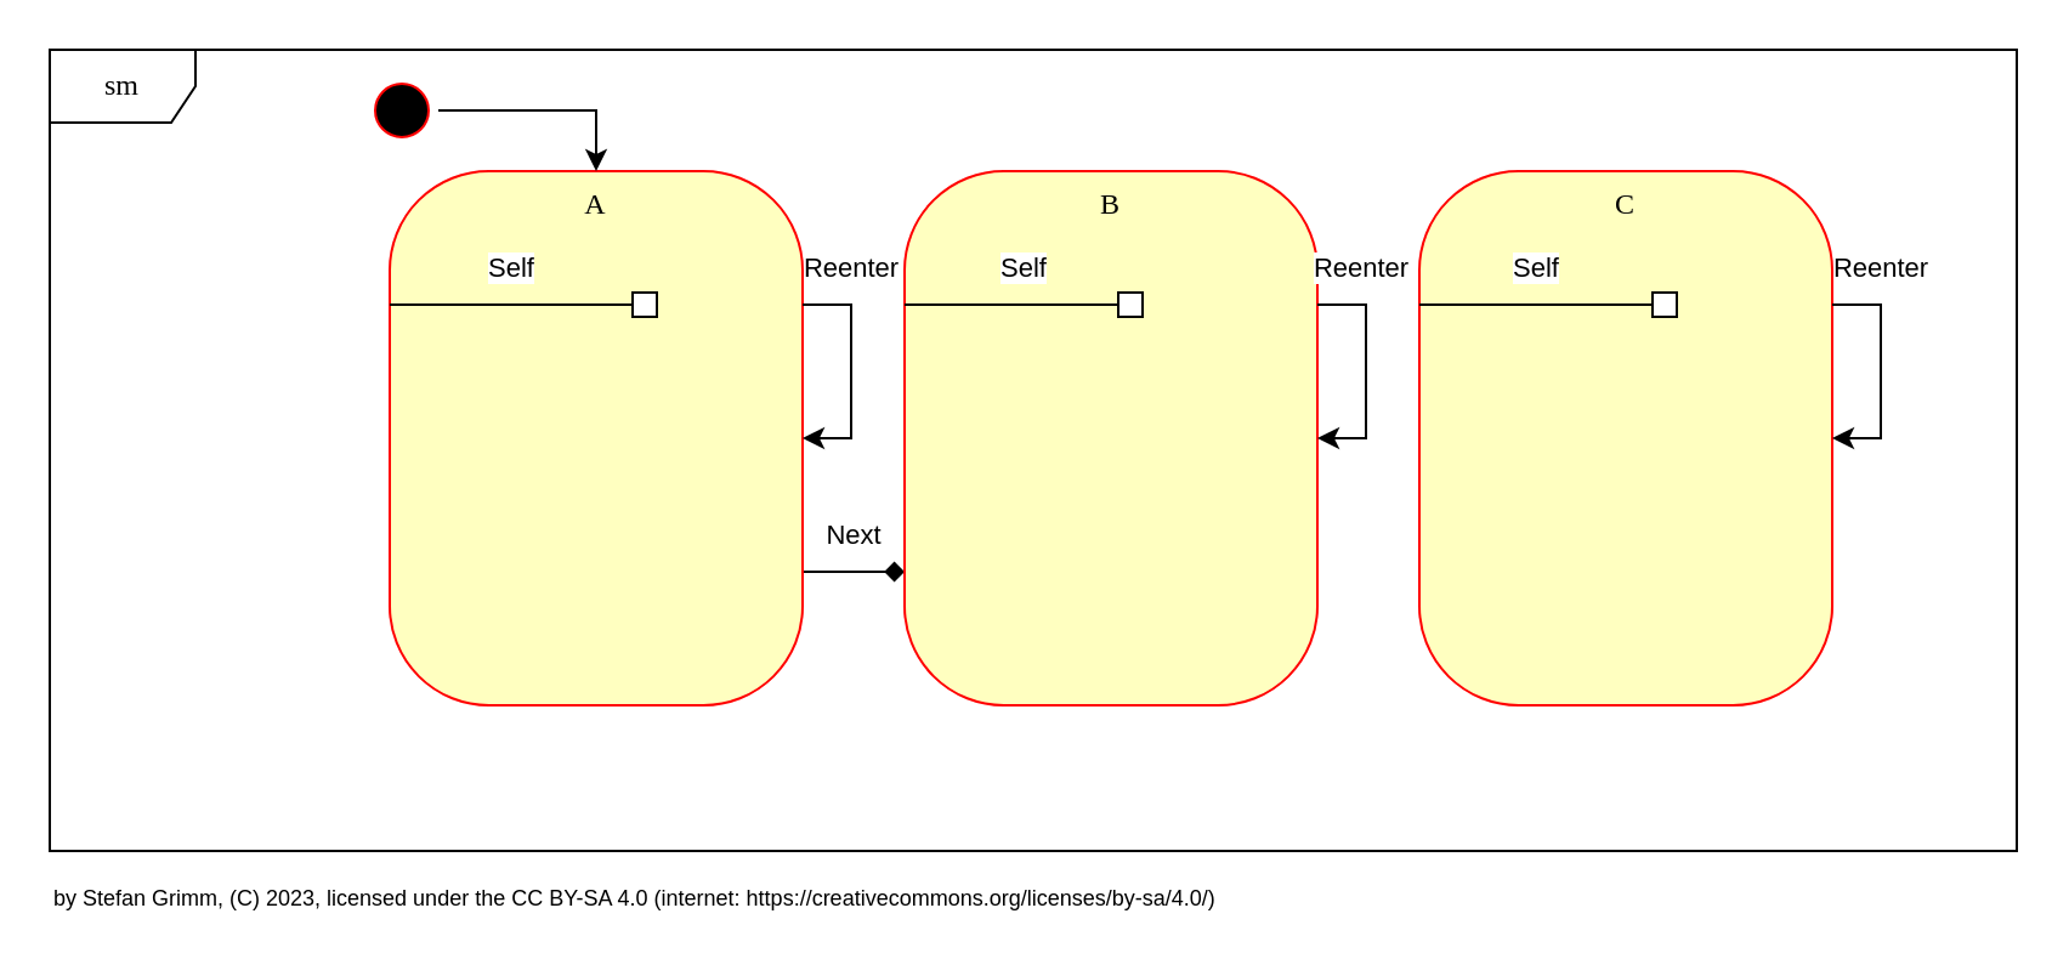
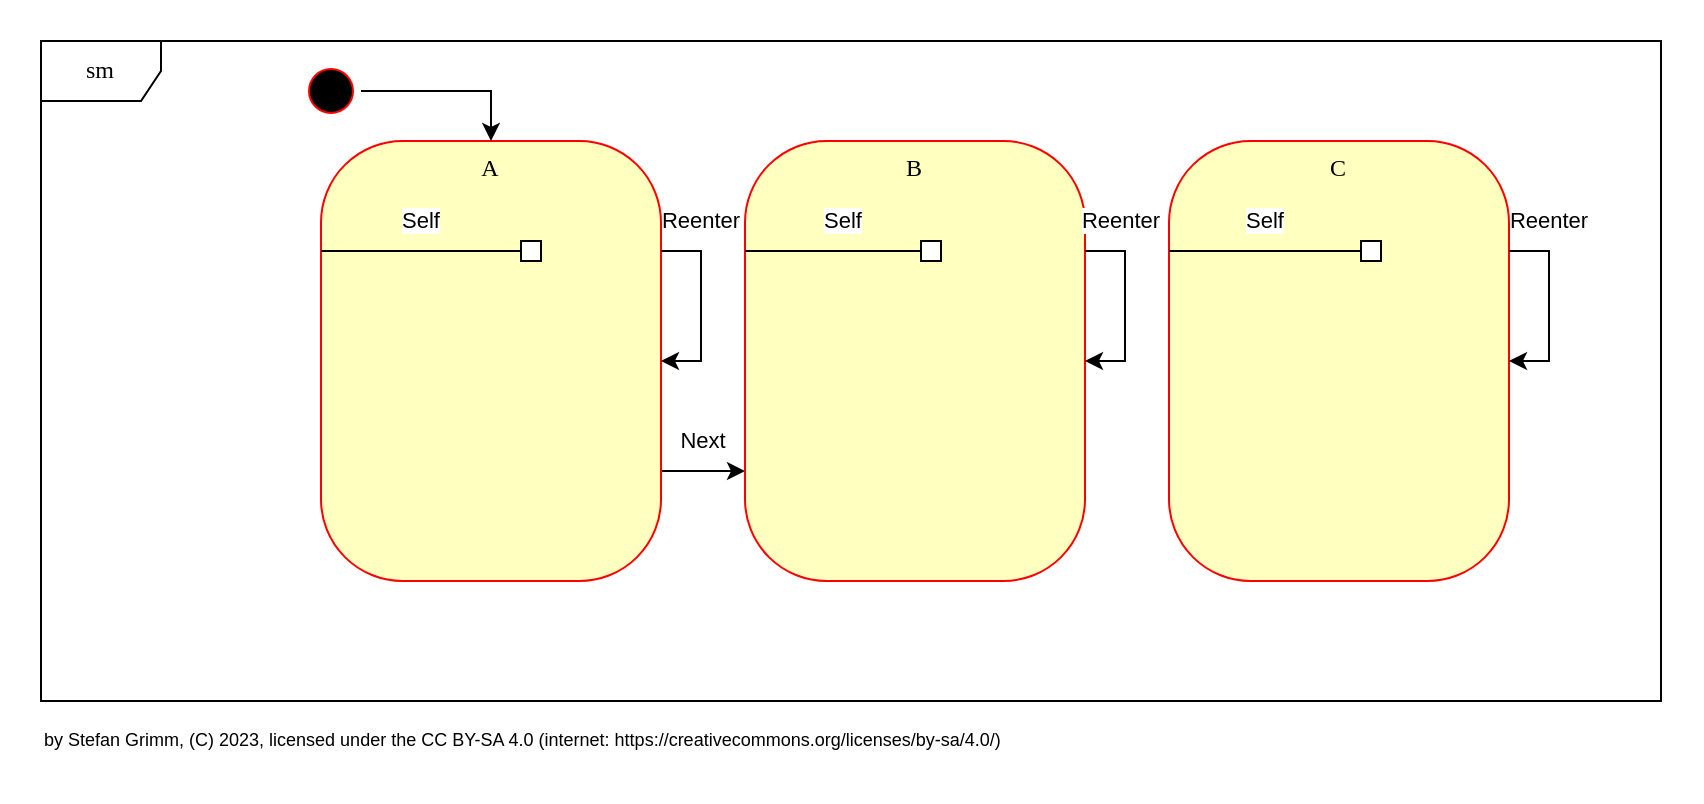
  <mxCell id="0" />
  <mxCell id="1" parent="0" />
  <mxCell id="2" value="sm" style="shape=umlFrame;whiteSpace=wrap;html=1;rounded=1;shadow=0;comic=0;labelBackgroundColor=none;strokeWidth=1;fontFamily=Verdana;fontSize=12;align=center;" parent="1" vertex="1"><mxGeometry x="20" y="20" width="810" height="330" as="geometry" /></mxCell>
- <mxCell id="3" value="Next" style="edgeStyle=orthogonalEdgeStyle;rounded=0;orthogonalLoop=1;jettySize=auto;html=1;entryX=0;entryY=0.75;entryDx=0;entryDy=0;exitX=1;exitY=0.75;exitDx=0;exitDy=0;endArrow=diamond;" parent="1" source="4" target="10" edge="1"><mxGeometry y="15" relative="1" as="geometry"><mxPoint as="offset" /></mxGeometry></mxCell>
+ <mxCell id="3" value="Next" style="edgeStyle=orthogonalEdgeStyle;rounded=0;orthogonalLoop=1;jettySize=auto;html=1;entryX=0;entryY=0.75;entryDx=0;entryDy=0;exitX=1;exitY=0.75;exitDx=0;exitDy=0;" parent="1" source="4" target="10" edge="1"><mxGeometry y="15" relative="1" as="geometry"><mxPoint as="offset" /></mxGeometry></mxCell>
  <mxCell id="4" value="A" style="rounded=1;whiteSpace=wrap;html=1;arcSize=24;fillColor=#ffffc0;strokeColor=#ff0000;shadow=0;comic=0;labelBackgroundColor=none;fontFamily=Verdana;fontSize=12;fontColor=#000000;align=center;verticalAlign=top;" parent="1" vertex="1"><mxGeometry x="160" y="70" width="170" height="220" as="geometry" /></mxCell>
  <mxCell id="5" style="edgeStyle=orthogonalEdgeStyle;rounded=0;orthogonalLoop=1;jettySize=auto;html=1;entryX=0.5;entryY=0;entryDx=0;entryDy=0;" parent="1" source="6" target="4" edge="1"><mxGeometry relative="1" as="geometry"><Array as="points"><mxPoint x="245" y="45" /></Array></mxGeometry></mxCell>
  <mxCell id="6" value="" style="ellipse;html=1;shape=startState;fillColor=#000000;strokeColor=#ff0000;rounded=1;shadow=0;comic=0;labelBackgroundColor=none;fontFamily=Verdana;fontSize=12;fontColor=#000000;align=center;direction=south;" parent="1" vertex="1"><mxGeometry x="150" y="30" width="30" height="30" as="geometry" /></mxCell>
  <mxCell id="7" value="Self" style="endArrow=none;html=1;rounded=0;exitX=0;exitY=0.5;exitDx=0;exitDy=0;entryX=0;entryY=0.25;entryDx=0;entryDy=0;" parent="1" source="9" target="4" edge="1"><mxGeometry y="-15" width="50" height="50" relative="1" as="geometry"><mxPoint x="350" y="220" as="sourcePoint" /><mxPoint x="400" y="310" as="targetPoint" /><Array as="points" /><mxPoint as="offset" /></mxGeometry></mxCell>
  <mxCell id="8" value="Reenter" style="edgeStyle=orthogonalEdgeStyle;rounded=0;orthogonalLoop=1;jettySize=auto;html=1;exitX=1;exitY=0.25;exitDx=0;exitDy=0;entryX=1;entryY=0.5;entryDx=0;entryDy=0;" parent="1" source="4" target="4" edge="1"><mxGeometry x="-0.579" y="-15" relative="1" as="geometry"><mxPoint x="15" y="-15" as="offset" /></mxGeometry></mxCell>
  <mxCell id="9" value="" style="whiteSpace=wrap;html=1;aspect=fixed;" parent="1" vertex="1"><mxGeometry x="260" y="120" width="10" height="10" as="geometry" /></mxCell>
  <mxCell id="10" value="B" style="rounded=1;whiteSpace=wrap;html=1;arcSize=24;fillColor=#ffffc0;strokeColor=#ff0000;shadow=0;comic=0;labelBackgroundColor=none;fontFamily=Verdana;fontSize=12;fontColor=#000000;align=center;verticalAlign=top;" parent="1" vertex="1"><mxGeometry x="372" y="70" width="170" height="220" as="geometry" /></mxCell>
  <mxCell id="11" value="Self" style="endArrow=none;html=1;rounded=0;exitX=0;exitY=0.5;exitDx=0;exitDy=0;entryX=0;entryY=0.25;entryDx=0;entryDy=0;" parent="1" source="13" target="10" edge="1"><mxGeometry x="-0.111" y="-15" width="50" height="50" relative="1" as="geometry"><mxPoint x="550" y="220" as="sourcePoint" /><mxPoint x="600" y="310" as="targetPoint" /><Array as="points" /><mxPoint as="offset" /></mxGeometry></mxCell>
  <mxCell id="12" value="Reenter" style="edgeStyle=orthogonalEdgeStyle;rounded=0;orthogonalLoop=1;jettySize=auto;html=1;exitX=1;exitY=0.25;exitDx=0;exitDy=0;entryX=1;entryY=0.5;entryDx=0;entryDy=0;" parent="1" source="10" target="10" edge="1"><mxGeometry x="-0.621" y="15" relative="1" as="geometry"><mxPoint as="offset" /></mxGeometry></mxCell>
  <mxCell id="13" value="" style="whiteSpace=wrap;html=1;aspect=fixed;" parent="1" vertex="1"><mxGeometry x="460" y="120" width="10" height="10" as="geometry" /></mxCell>
  <mxCell id="14" value="C" style="rounded=1;whiteSpace=wrap;html=1;arcSize=24;fillColor=#ffffc0;strokeColor=#ff0000;shadow=0;comic=0;labelBackgroundColor=none;fontFamily=Verdana;fontSize=12;fontColor=#000000;align=center;verticalAlign=top;" parent="1" vertex="1"><mxGeometry x="584" y="70" width="170" height="220" as="geometry" /></mxCell>
  <mxCell id="15" value="Self" style="endArrow=none;html=1;rounded=0;exitX=0;exitY=0.5;exitDx=0;exitDy=0;entryX=0;entryY=0.25;entryDx=0;entryDy=0;" parent="1" source="17" target="14" edge="1"><mxGeometry y="-15" width="50" height="50" relative="1" as="geometry"><mxPoint x="770" y="220" as="sourcePoint" /><mxPoint x="820" y="310" as="targetPoint" /><Array as="points" /><mxPoint as="offset" /></mxGeometry></mxCell>
  <mxCell id="16" value="Reenter" style="edgeStyle=orthogonalEdgeStyle;rounded=0;orthogonalLoop=1;jettySize=auto;html=1;exitX=1;exitY=0.25;exitDx=0;exitDy=0;entryX=1;entryY=0.5;entryDx=0;entryDy=0;" parent="1" source="14" target="14" edge="1"><mxGeometry x="-0.579" y="-15" relative="1" as="geometry"><mxPoint x="15" y="-15" as="offset" /></mxGeometry></mxCell>
  <mxCell id="17" value="" style="whiteSpace=wrap;html=1;aspect=fixed;" parent="1" vertex="1"><mxGeometry x="680" y="120" width="10" height="10" as="geometry" /></mxCell>
  <mxCell id="18" value="by Stefan Grimm, (C) 2023, licensed under the CC BY-SA 4.0 (internet: https://creativecommons.org/licenses/by-sa/4.0/)" style="text;html=1;strokeColor=none;fillColor=none;align=left;verticalAlign=middle;whiteSpace=wrap;rounded=0;fontSize=9;" parent="1" vertex="1"><mxGeometry x="20" y="360" width="500" height="20" as="geometry" /></mxCell>
